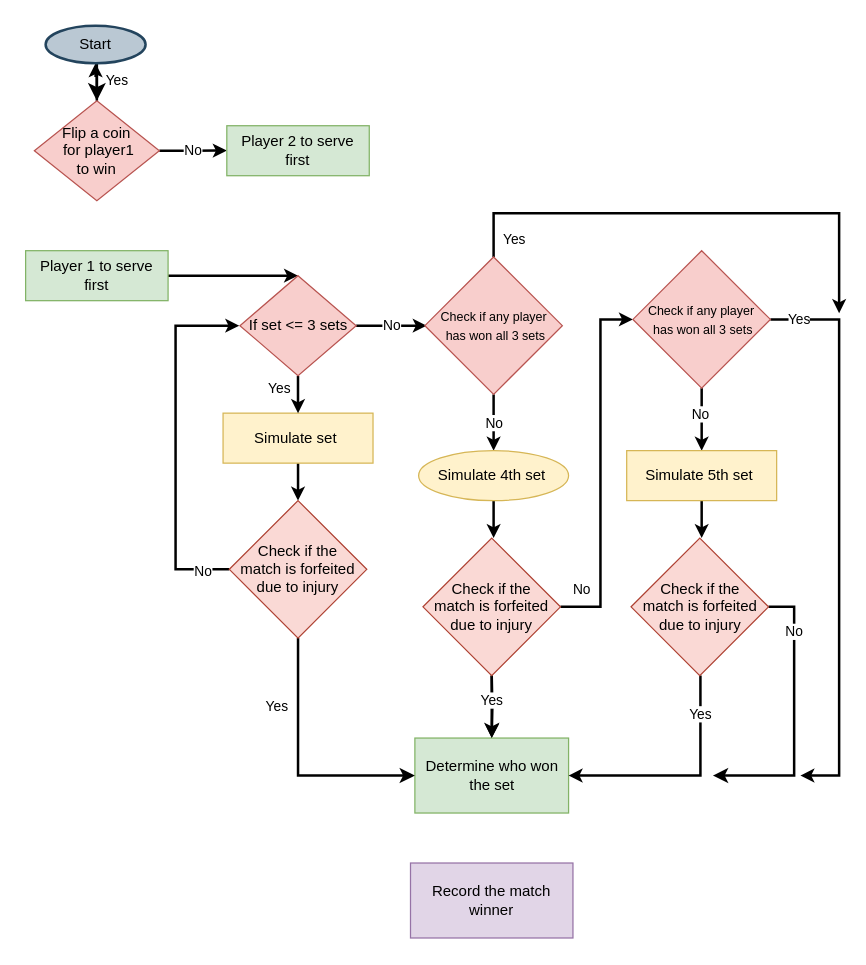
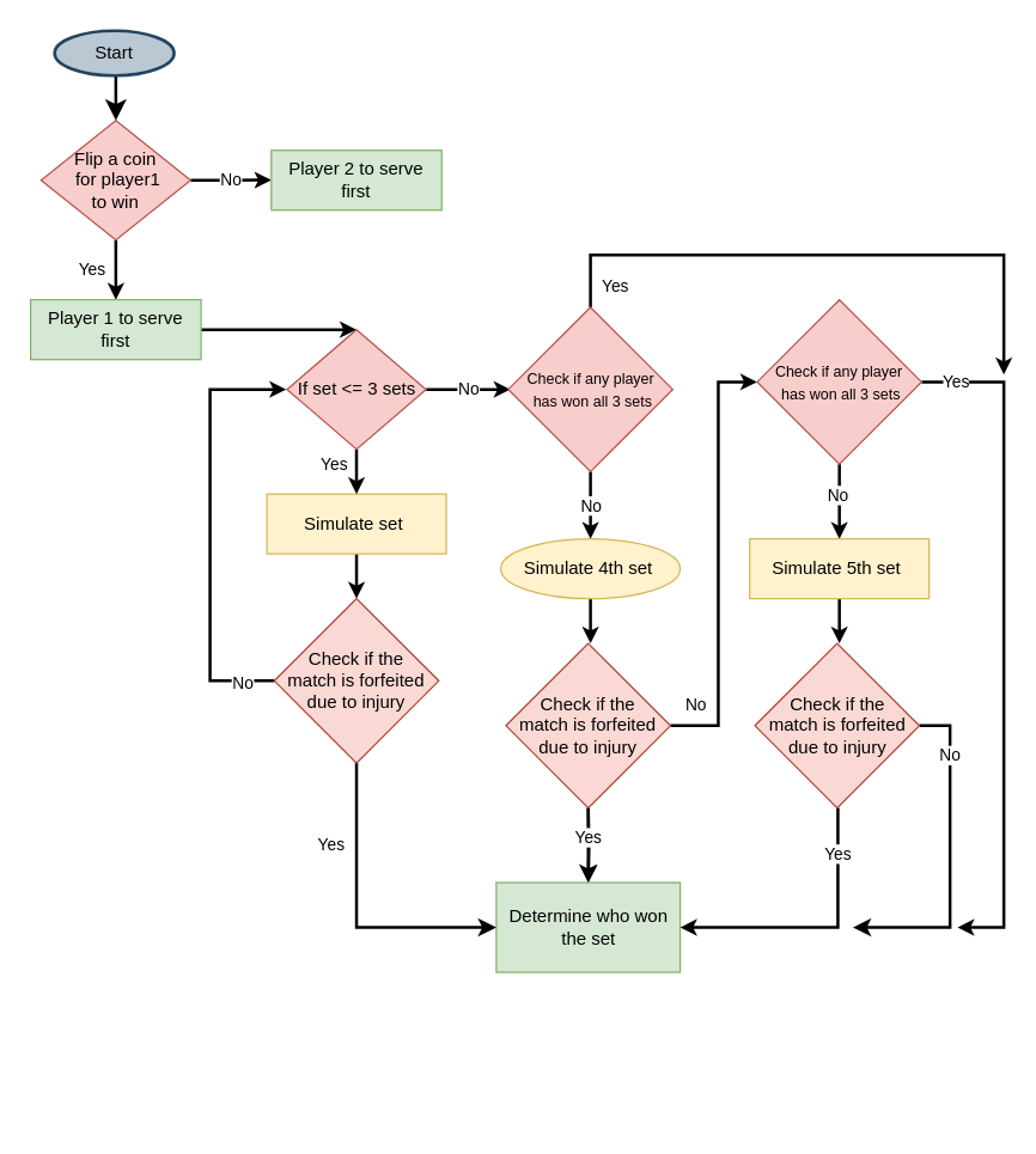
  <mxCell id="0" />
  <mxCell id="1" parent="0" />
- <mxCell id="2" value="Yes" style="edgeStyle=orthogonalEdgeStyle;rounded=0;orthogonalLoop=1;jettySize=auto;html=1;startSize=3;endSize=5;fillColor=#CCCCCC;strokeWidth=2;" edge="1" parent="1" source="4" target="37"><mxGeometry y="-16" relative="1" as="geometry"><mxPoint as="offset" /></mxGeometry></mxCell>
+ <mxCell id="2" value="Yes" style="edgeStyle=orthogonalEdgeStyle;rounded=0;orthogonalLoop=1;jettySize=auto;html=1;startSize=3;endSize=5;fillColor=#CCCCCC;strokeWidth=2;" edge="1" parent="1" source="4" target="6"><mxGeometry y="-16" relative="1" as="geometry"><mxPoint as="offset" /></mxGeometry></mxCell>
  <mxCell id="3" value="No" style="edgeStyle=orthogonalEdgeStyle;rounded=0;orthogonalLoop=1;jettySize=auto;html=1;exitX=1;exitY=0.5;exitDx=0;exitDy=0;startSize=3;endSize=5;strokeColor=#000000;strokeWidth=2;fillColor=#CCCCCC;" edge="1" parent="1" source="4"><mxGeometry relative="1" as="geometry"><mxPoint x="181" y="119.862" as="targetPoint" /></mxGeometry></mxCell>
  <mxCell id="4" value="&lt;font style=&quot;font-size: 12px&quot;&gt;Flip a coin&lt;br&gt;&amp;nbsp;for player1 &lt;br&gt;to win&lt;/font&gt;" style="rhombus;whiteSpace=wrap;html=1;fillColor=#f8cecc;strokeColor=#b85450;" vertex="1" parent="1"><mxGeometry x="27" y="80" width="100" height="80" as="geometry" /></mxCell>
  <mxCell id="5" style="edgeStyle=orthogonalEdgeStyle;rounded=0;orthogonalLoop=1;jettySize=auto;html=1;startSize=3;endSize=5;strokeColor=#000000;strokeWidth=2;fillColor=#CCCCCC;exitX=1;exitY=0.5;exitDx=0;exitDy=0;entryX=0.5;entryY=0;entryDx=0;entryDy=0;" edge="1" parent="1" source="6" target="15"><mxGeometry relative="1" as="geometry"><mxPoint x="241" y="180" as="targetPoint" /><Array as="points"><mxPoint x="211" y="220" /><mxPoint x="211" y="220" /></Array></mxGeometry></mxCell>
  <mxCell id="6" value="Player 1 to serve first" style="whiteSpace=wrap;html=1;fillColor=#d5e8d4;strokeColor=#82b366;" vertex="1" parent="1"><mxGeometry x="20" y="200" width="114" height="40" as="geometry" /></mxCell>
  <mxCell id="7" value="Player 2 to serve first" style="whiteSpace=wrap;html=1;fillColor=#d5e8d4;strokeColor=#82b366;" vertex="1" parent="1"><mxGeometry x="181" y="100" width="114" height="40" as="geometry" /></mxCell>
  <mxCell id="8" style="edgeStyle=orthogonalEdgeStyle;rounded=0;orthogonalLoop=1;jettySize=auto;html=1;entryX=0.5;entryY=0;entryDx=0;entryDy=0;startSize=3;endSize=5;strokeColor=#000000;strokeWidth=2;fillColor=#CCCCCC;" edge="1" parent="1" source="9"><mxGeometry relative="1" as="geometry"><mxPoint x="238" y="400" as="targetPoint" /></mxGeometry></mxCell>
  <mxCell id="9" value="Simulate set&amp;nbsp;" style="rounded=0;whiteSpace=wrap;html=1;fillColor=#fff2cc;strokeColor=#d6b656;" vertex="1" parent="1"><mxGeometry x="178" y="330" width="120" height="40" as="geometry" /></mxCell>
  <mxCell id="10" style="edgeStyle=orthogonalEdgeStyle;rounded=0;orthogonalLoop=1;jettySize=auto;html=1;startSize=3;endSize=5;strokeColor=#000000;strokeWidth=2;fillColor=#CCCCCC;exitX=0;exitY=0.5;exitDx=0;exitDy=0;exitPerimeter=0;" edge="1" parent="1" source="40"><mxGeometry relative="1" as="geometry"><mxPoint x="191" y="260" as="targetPoint" /><mxPoint x="161" y="490" as="sourcePoint" /><Array as="points"><mxPoint x="140" y="455" /><mxPoint x="140" y="260" /></Array></mxGeometry></mxCell>
  <mxCell id="11" value="No" style="edgeLabel;html=1;align=center;verticalAlign=middle;resizable=0;points=[];" vertex="1" connectable="0" parent="10"><mxGeometry x="-0.845" y="1" relative="1" as="geometry"><mxPoint as="offset" /></mxGeometry></mxCell>
  <mxCell id="12" style="edgeStyle=orthogonalEdgeStyle;rounded=0;orthogonalLoop=1;jettySize=auto;html=1;entryX=0.5;entryY=0;entryDx=0;entryDy=0;startSize=3;endSize=5;strokeColor=#000000;strokeWidth=2;fillColor=#CCCCCC;" edge="1" parent="1"><mxGeometry relative="1" as="geometry"><mxPoint x="237.966" y="300" as="sourcePoint" /><mxPoint x="238" y="330.03" as="targetPoint" /></mxGeometry></mxCell>
  <mxCell id="13" value="Yes" style="edgeLabel;html=1;align=center;verticalAlign=middle;resizable=0;points=[];" vertex="1" connectable="0" parent="12"><mxGeometry x="0.137" y="1" relative="1" as="geometry"><mxPoint x="-16" y="-7" as="offset" /></mxGeometry></mxCell>
  <mxCell id="14" value="No" style="edgeStyle=orthogonalEdgeStyle;rounded=0;orthogonalLoop=1;jettySize=auto;html=1;exitX=1;exitY=0.5;exitDx=0;exitDy=0;startSize=3;endSize=5;strokeColor=#000000;strokeWidth=2;fillColor=#CCCCCC;entryX=0;entryY=0.5;entryDx=0;entryDy=0;" edge="1" parent="1" source="15"><mxGeometry relative="1" as="geometry"><mxPoint x="341" y="260" as="targetPoint" /></mxGeometry></mxCell>
  <mxCell id="15" value="If set &amp;lt;= 3 sets" style="rhombus;whiteSpace=wrap;html=1;fillColor=#f8cecc;strokeColor=#b85450;" vertex="1" parent="1"><mxGeometry x="191.5" y="220" width="93" height="80" as="geometry" /></mxCell>
  <mxCell id="16" value="No" style="edgeStyle=orthogonalEdgeStyle;rounded=0;orthogonalLoop=1;jettySize=auto;html=1;startSize=3;endSize=5;strokeColor=#000000;strokeWidth=2;fillColor=#CCCCCC;entryX=0.5;entryY=0;entryDx=0;entryDy=0;" edge="1" parent="1" source="19" target="21"><mxGeometry relative="1" as="geometry"><mxPoint x="396" y="350" as="targetPoint" /></mxGeometry></mxCell>
  <mxCell id="17" style="edgeStyle=orthogonalEdgeStyle;rounded=0;orthogonalLoop=1;jettySize=auto;html=1;exitX=0.5;exitY=0;exitDx=0;exitDy=0;startSize=3;endSize=5;strokeColor=#000000;strokeWidth=2;fillColor=#CCCCCC;" edge="1" parent="1" source="19"><mxGeometry relative="1" as="geometry"><mxPoint x="671" y="250" as="targetPoint" /><Array as="points"><mxPoint x="395" y="170" /><mxPoint x="671" y="170" /></Array></mxGeometry></mxCell>
  <mxCell id="18" value="Yes" style="edgeLabel;html=1;align=center;verticalAlign=middle;resizable=0;points=[];" vertex="1" connectable="0" parent="17"><mxGeometry x="-0.406" y="2" relative="1" as="geometry"><mxPoint x="-65" y="22" as="offset" /></mxGeometry></mxCell>
  <mxCell id="19" value="&lt;span&gt;&lt;font style=&quot;font-size: 10px&quot;&gt;Check if any player&lt;br&gt;&amp;nbsp;has won all 3 sets&lt;/font&gt;&lt;/span&gt;" style="rhombus;whiteSpace=wrap;html=1;fillColor=#f8cecc;strokeColor=#b85450;" vertex="1" parent="1"><mxGeometry x="339.5" y="205" width="110" height="110" as="geometry" /></mxCell>
  <mxCell id="20" style="edgeStyle=orthogonalEdgeStyle;rounded=0;orthogonalLoop=1;jettySize=auto;html=1;entryX=0.5;entryY=0;entryDx=0;entryDy=0;startSize=3;endSize=5;strokeColor=#000000;strokeWidth=2;fillColor=#CCCCCC;" edge="1" parent="1" source="21"><mxGeometry relative="1" as="geometry"><mxPoint x="394.5" y="430" as="targetPoint" /></mxGeometry></mxCell>
  <mxCell id="21" value="Simulate 4th set&amp;nbsp;" style="ellipse;whiteSpace=wrap;html=1;fillColor=#fff2cc;strokeColor=#d6b656;" vertex="1" parent="1"><mxGeometry x="334.5" y="360" width="120" height="40" as="geometry" /></mxCell>
  <mxCell id="22" style="edgeStyle=orthogonalEdgeStyle;rounded=0;orthogonalLoop=1;jettySize=auto;html=1;entryX=0.5;entryY=0;entryDx=0;entryDy=0;startSize=3;endSize=5;strokeColor=#000000;strokeWidth=2;fillColor=#CCCCCC;" edge="1" parent="1"><mxGeometry relative="1" as="geometry"><mxPoint x="391.466" y="600" as="sourcePoint" /><mxPoint x="391.5" y="630" as="targetPoint" /></mxGeometry></mxCell>
  <mxCell id="23" style="edgeStyle=orthogonalEdgeStyle;rounded=0;orthogonalLoop=1;jettySize=auto;html=1;entryX=0.5;entryY=0;entryDx=0;entryDy=0;startSize=3;endSize=5;strokeColor=#000000;strokeWidth=2;fillColor=#CCCCCC;" edge="1" parent="1" target="26"><mxGeometry relative="1" as="geometry"><mxPoint x="393" y="540" as="sourcePoint" /></mxGeometry></mxCell>
  <mxCell id="24" style="edgeStyle=orthogonalEdgeStyle;rounded=0;orthogonalLoop=1;jettySize=auto;html=1;entryX=0;entryY=0.5;entryDx=0;entryDy=0;startSize=3;endSize=5;strokeColor=#000000;strokeWidth=2;fillColor=#CCCCCC;exitX=1;exitY=0.5;exitDx=0;exitDy=0;exitPerimeter=0;" edge="1" parent="1" source="42" target="30"><mxGeometry relative="1" as="geometry"><Array as="points"><mxPoint x="480" y="485" /><mxPoint x="480" y="255" /></Array></mxGeometry></mxCell>
  <mxCell id="25" value="No" style="edgeLabel;html=1;align=center;verticalAlign=middle;resizable=0;points=[];" vertex="1" connectable="0" parent="24"><mxGeometry x="-0.889" y="-1" relative="1" as="geometry"><mxPoint y="-16" as="offset" /></mxGeometry></mxCell>
  <mxCell id="26" value="Determine who won the set" style="rounded=0;whiteSpace=wrap;html=1;fillColor=#d5e8d4;strokeColor=#82b366;" vertex="1" parent="1"><mxGeometry x="331.5" y="590" width="123" height="60" as="geometry" /></mxCell>
  <mxCell id="27" style="edgeStyle=orthogonalEdgeStyle;rounded=0;orthogonalLoop=1;jettySize=auto;html=1;startSize=3;endSize=5;strokeColor=#000000;strokeWidth=2;fillColor=#CCCCCC;" edge="1" parent="1" source="30" target="32"><mxGeometry relative="1" as="geometry" /></mxCell>
  <mxCell id="28" value="No" style="edgeLabel;html=1;align=center;verticalAlign=middle;resizable=0;points=[];" vertex="1" connectable="0" parent="27"><mxGeometry x="-0.192" y="-2" relative="1" as="geometry"><mxPoint as="offset" /></mxGeometry></mxCell>
  <mxCell id="29" value="Yes" style="edgeStyle=orthogonalEdgeStyle;rounded=0;orthogonalLoop=1;jettySize=auto;html=1;startSize=3;endSize=5;strokeColor=#000000;strokeWidth=2;fillColor=#CCCCCC;" edge="1" parent="1" source="30"><mxGeometry x="-0.896" relative="1" as="geometry"><mxPoint x="640" y="620" as="targetPoint" /><Array as="points"><mxPoint x="671" y="255" /><mxPoint x="671" y="620" /></Array><mxPoint as="offset" /></mxGeometry></mxCell>
  <mxCell id="30" value="&lt;span&gt;&lt;font style=&quot;font-size: 10px&quot;&gt;Check if any player&lt;br&gt;&amp;nbsp;has won all 3 sets&lt;/font&gt;&lt;/span&gt;" style="rhombus;whiteSpace=wrap;html=1;fillColor=#f8cecc;strokeColor=#b85450;" vertex="1" parent="1"><mxGeometry x="506" y="200" width="110" height="110" as="geometry" /></mxCell>
  <mxCell id="31" style="edgeStyle=orthogonalEdgeStyle;rounded=0;orthogonalLoop=1;jettySize=auto;html=1;entryX=0.5;entryY=0;entryDx=0;entryDy=0;startSize=3;endSize=5;strokeColor=#000000;strokeWidth=2;fillColor=#CCCCCC;" edge="1" parent="1" source="32"><mxGeometry relative="1" as="geometry"><mxPoint x="561" y="430" as="targetPoint" /></mxGeometry></mxCell>
  <mxCell id="32" value="Simulate 5th set&amp;nbsp;" style="rounded=0;whiteSpace=wrap;html=1;fillColor=#fff2cc;strokeColor=#d6b656;" vertex="1" parent="1"><mxGeometry x="501" y="360" width="120" height="40" as="geometry" /></mxCell>
  <mxCell id="33" style="edgeStyle=orthogonalEdgeStyle;rounded=0;orthogonalLoop=1;jettySize=auto;html=1;entryX=1;entryY=0.5;entryDx=0;entryDy=0;startSize=3;endSize=5;strokeColor=#000000;strokeWidth=2;fillColor=#CCCCCC;" edge="1" parent="1" target="26"><mxGeometry relative="1" as="geometry"><mxPoint x="560" y="540" as="sourcePoint" /><mxPoint x="559.5" y="590" as="targetPoint" /><Array as="points"><mxPoint x="560" y="620" /></Array></mxGeometry></mxCell>
  <mxCell id="34" value="Yes" style="edgeLabel;html=1;align=center;verticalAlign=middle;resizable=0;points=[];" vertex="1" connectable="0" parent="33"><mxGeometry x="-0.116" y="1" relative="1" as="geometry"><mxPoint x="1" y="-51" as="offset" /></mxGeometry></mxCell>
- <mxCell id="35" value="Record the match winner" style="rounded=0;whiteSpace=wrap;html=1;fillColor=#e1d5e7;strokeColor=#9673a6;" vertex="1" parent="1"><mxGeometry x="328" y="690" width="130" height="60" as="geometry" /></mxCell>
  <mxCell id="36" value="" style="edgeStyle=orthogonalEdgeStyle;html=1;verticalAlign=bottom;endArrow=classic;endSize=8;fillColor=#CCCCCC;endFill=1;strokeWidth=2;" edge="1" parent="1"><mxGeometry relative="1" as="geometry"><mxPoint x="77" y="80" as="targetPoint" /><mxPoint x="77" y="50" as="sourcePoint" /></mxGeometry></mxCell>
  <mxCell id="37" value="Start" style="strokeWidth=2;html=1;shape=mxgraph.flowchart.start_1;whiteSpace=wrap;fillColor=#bac8d3;strokeColor=#23445d;" vertex="1" parent="1"><mxGeometry x="36" y="20" width="80" height="30" as="geometry" /></mxCell>
  <mxCell id="38" style="edgeStyle=orthogonalEdgeStyle;rounded=0;orthogonalLoop=1;jettySize=auto;html=1;entryX=0;entryY=0.5;entryDx=0;entryDy=0;endArrow=classic;endFill=1;strokeColor=#000000;strokeWidth=2;fillColor=#CCCCCC;exitX=0.5;exitY=1;exitDx=0;exitDy=0;exitPerimeter=0;" edge="1" parent="1" source="40" target="26"><mxGeometry relative="1" as="geometry"><mxPoint x="236.5" y="590" as="targetPoint" /></mxGeometry></mxCell>
  <mxCell id="39" value="Yes" style="edgeLabel;html=1;align=center;verticalAlign=middle;resizable=0;points=[];" vertex="1" connectable="0" parent="38"><mxGeometry x="-0.467" y="-1" relative="1" as="geometry"><mxPoint x="-17" as="offset" /></mxGeometry></mxCell>
  <mxCell id="40" value="&lt;span&gt;Check if the &lt;br&gt;match is forfeited due to injury&lt;/span&gt;" style="strokeWidth=1;html=1;shape=mxgraph.flowchart.decision;whiteSpace=wrap;shadow=0;fillColor=#fad9d5;strokeColor=#ae4132;" vertex="1" parent="1"><mxGeometry x="183" y="400" width="110" height="110" as="geometry" /></mxCell>
  <mxCell id="41" value="Yes" style="edgeStyle=orthogonalEdgeStyle;rounded=0;orthogonalLoop=1;jettySize=auto;html=1;endArrow=classic;endFill=1;strokeColor=#000000;strokeWidth=2;fillColor=#CCCCCC;" edge="1" parent="1" source="42" target="26"><mxGeometry x="-0.2" relative="1" as="geometry"><mxPoint as="offset" /></mxGeometry></mxCell>
  <mxCell id="42" value="&lt;span&gt;Check if the &lt;br&gt;match is forfeited due to injury&lt;/span&gt;" style="strokeWidth=1;html=1;shape=mxgraph.flowchart.decision;whiteSpace=wrap;shadow=0;fillColor=#fad9d5;strokeColor=#ae4132;" vertex="1" parent="1"><mxGeometry x="338" y="430" width="110" height="110" as="geometry" /></mxCell>
  <mxCell id="43" style="edgeStyle=orthogonalEdgeStyle;rounded=0;orthogonalLoop=1;jettySize=auto;html=1;endArrow=classic;endFill=1;strokeColor=#000000;strokeWidth=2;fillColor=#CCCCCC;exitX=1;exitY=0.5;exitDx=0;exitDy=0;exitPerimeter=0;" edge="1" parent="1" source="45"><mxGeometry relative="1" as="geometry"><mxPoint x="570" y="620" as="targetPoint" /><Array as="points"><mxPoint x="635" y="485" /><mxPoint x="635" y="620" /></Array></mxGeometry></mxCell>
  <mxCell id="44" value="No" style="edgeLabel;html=1;align=center;verticalAlign=middle;resizable=0;points=[];" vertex="1" connectable="0" parent="43"><mxGeometry x="-0.333" y="-1" relative="1" as="geometry"><mxPoint y="-34" as="offset" /></mxGeometry></mxCell>
  <mxCell id="45" value="&lt;span&gt;Check if the &lt;br&gt;match is forfeited due to injury&lt;/span&gt;" style="strokeWidth=1;html=1;shape=mxgraph.flowchart.decision;whiteSpace=wrap;shadow=0;fillColor=#fad9d5;strokeColor=#ae4132;" vertex="1" parent="1"><mxGeometry x="504.5" y="430" width="110" height="110" as="geometry" /></mxCell>
